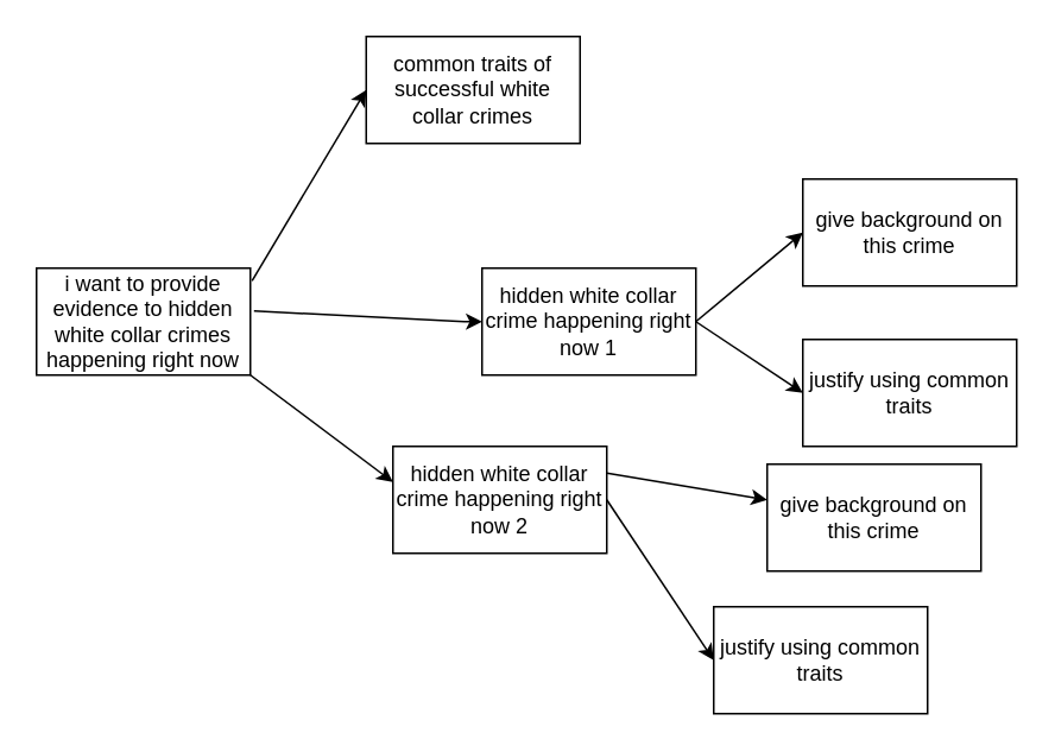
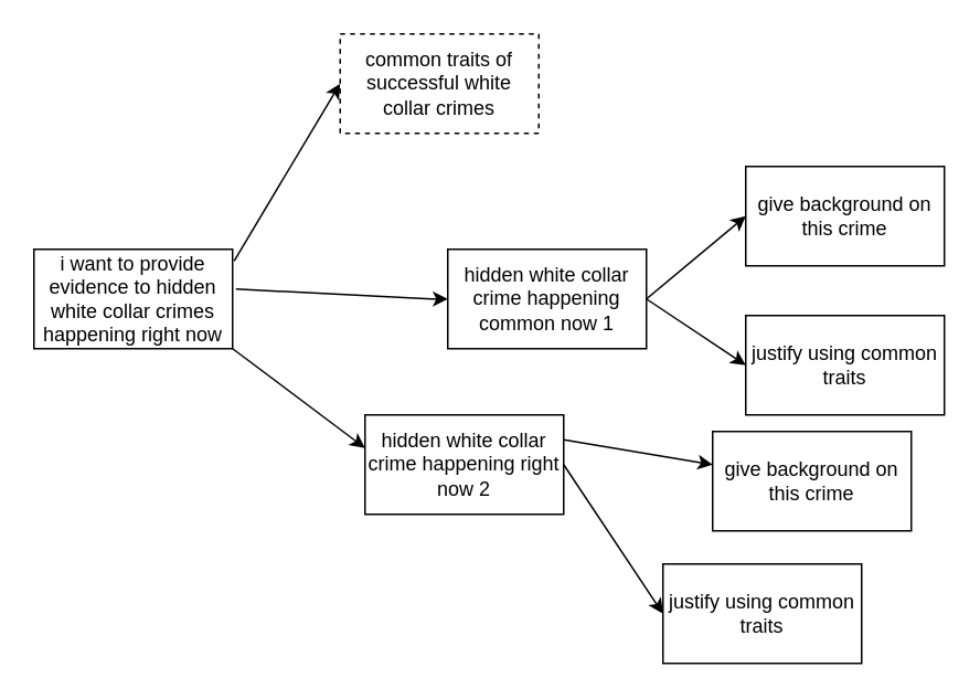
  <mxCell id="0" />
  <mxCell id="1" parent="0" />
  <mxCell id="2" value="i want to provide evidence to hidden white collar crimes happening right now" style="rounded=0;whiteSpace=wrap;html=1;" vertex="1" parent="1"><mxGeometry x="20" y="150" width="120" height="60" as="geometry" /></mxCell>
  <mxCell id="3" value="" style="endArrow=classic;html=1;rounded=0;exitX=1.008;exitY=0.117;exitDx=0;exitDy=0;exitPerimeter=0;entryX=0;entryY=0.5;entryDx=0;entryDy=0;" edge="1" parent="1" source="2" target="6"><mxGeometry width="50" height="50" relative="1" as="geometry"><mxPoint x="180" y="340" as="sourcePoint" /><mxPoint x="190" y="130" as="targetPoint" /></mxGeometry></mxCell>
  <mxCell id="4" value="" style="endArrow=classic;html=1;rounded=0;exitX=1.017;exitY=0.4;exitDx=0;exitDy=0;exitPerimeter=0;" edge="1" parent="1" source="2"><mxGeometry width="50" height="50" relative="1" as="geometry"><mxPoint x="-290" y="340" as="sourcePoint" /><mxPoint x="270" y="180" as="targetPoint" /><Array as="points"><mxPoint x="260" y="180" /></Array></mxGeometry></mxCell>
  <mxCell id="5" value="" style="endArrow=classic;html=1;rounded=0;exitX=1;exitY=1;exitDx=0;exitDy=0;" edge="1" parent="1" source="2"><mxGeometry width="50" height="50" relative="1" as="geometry"><mxPoint x="-10" y="340" as="sourcePoint" /><mxPoint x="220" y="270" as="targetPoint" /></mxGeometry></mxCell>
- <mxCell id="6" value="common traits of successful white collar crimes" style="rounded=0;whiteSpace=wrap;html=1;" vertex="1" parent="1"><mxGeometry x="205" y="20" width="120" height="60" as="geometry" /></mxCell>
- <mxCell id="7" value="hidden white collar crime happening right now 1" style="rounded=0;whiteSpace=wrap;html=1;" vertex="1" parent="1"><mxGeometry x="270" y="150" width="120" height="60" as="geometry" /></mxCell>
+ <mxCell id="6" value="common traits of successful white collar crimes" style="rounded=0;whiteSpace=wrap;html=1;dashed=1;" vertex="1" parent="1"><mxGeometry x="205" y="20" width="120" height="60" as="geometry" /></mxCell>
+ <mxCell id="7" value="hidden white collar crime happening common now 1" style="rounded=0;whiteSpace=wrap;html=1;" vertex="1" parent="1"><mxGeometry x="270" y="150" width="120" height="60" as="geometry" /></mxCell>
  <mxCell id="8" value="&lt;span&gt;hidden white collar crime happening right now 2&lt;/span&gt;" style="rounded=0;whiteSpace=wrap;html=1;" vertex="1" parent="1"><mxGeometry x="220" y="250" width="120" height="60" as="geometry" /></mxCell>
  <mxCell id="9" value="" style="endArrow=classic;html=1;rounded=0;exitX=1;exitY=0.5;exitDx=0;exitDy=0;entryX=0;entryY=0.5;entryDx=0;entryDy=0;" edge="1" parent="1" source="7" target="10"><mxGeometry width="50" height="50" relative="1" as="geometry"><mxPoint x="430" y="210" as="sourcePoint" /><mxPoint x="450" y="150" as="targetPoint" /></mxGeometry></mxCell>
  <mxCell id="10" value="justify using common traits" style="rounded=0;whiteSpace=wrap;html=1;" vertex="1" parent="1"><mxGeometry x="450" y="190" width="120" height="60" as="geometry" /></mxCell>
  <mxCell id="11" value="justify using common traits" style="rounded=0;whiteSpace=wrap;html=1;" vertex="1" parent="1"><mxGeometry x="400" y="340" width="120" height="60" as="geometry" /></mxCell>
  <mxCell id="12" value="" style="endArrow=classic;html=1;rounded=0;exitX=1;exitY=0.5;exitDx=0;exitDy=0;entryX=0;entryY=0.5;entryDx=0;entryDy=0;" edge="1" parent="1" source="8" target="11"><mxGeometry width="50" height="50" relative="1" as="geometry"><mxPoint x="340" y="330" as="sourcePoint" /><mxPoint x="390" y="280" as="targetPoint" /></mxGeometry></mxCell>
  <mxCell id="13" value="" style="endArrow=classic;html=1;rounded=0;exitX=1;exitY=0.5;exitDx=0;exitDy=0;" edge="1" parent="1" source="7"><mxGeometry width="50" height="50" relative="1" as="geometry"><mxPoint x="360" y="220" as="sourcePoint" /><mxPoint x="450" y="130" as="targetPoint" /></mxGeometry></mxCell>
  <mxCell id="14" value="give background on this crime" style="rounded=0;whiteSpace=wrap;html=1;" vertex="1" parent="1"><mxGeometry x="450" y="100" width="120" height="60" as="geometry" /></mxCell>
  <mxCell id="15" value="" style="endArrow=classic;html=1;rounded=0;exitX=1;exitY=0.25;exitDx=0;exitDy=0;" edge="1" parent="1" source="8"><mxGeometry width="50" height="50" relative="1" as="geometry"><mxPoint x="360" y="210" as="sourcePoint" /><mxPoint x="430" y="280" as="targetPoint" /></mxGeometry></mxCell>
  <mxCell id="16" value="give background on this crime" style="rounded=0;whiteSpace=wrap;html=1;" vertex="1" parent="1"><mxGeometry x="430" y="260" width="120" height="60" as="geometry" /></mxCell>
